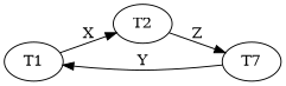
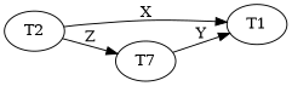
  digraph {
    rankdir=LR
    n1 [label=T1]
    n2 [label=T2]
    n3 [label=T7]
-   n1 -> n2 [label=X]
+   n2 -> n1 [label=X]
    n2 -> n3 [label=Z]
    n3 -> n1 [label=Y]
  }
